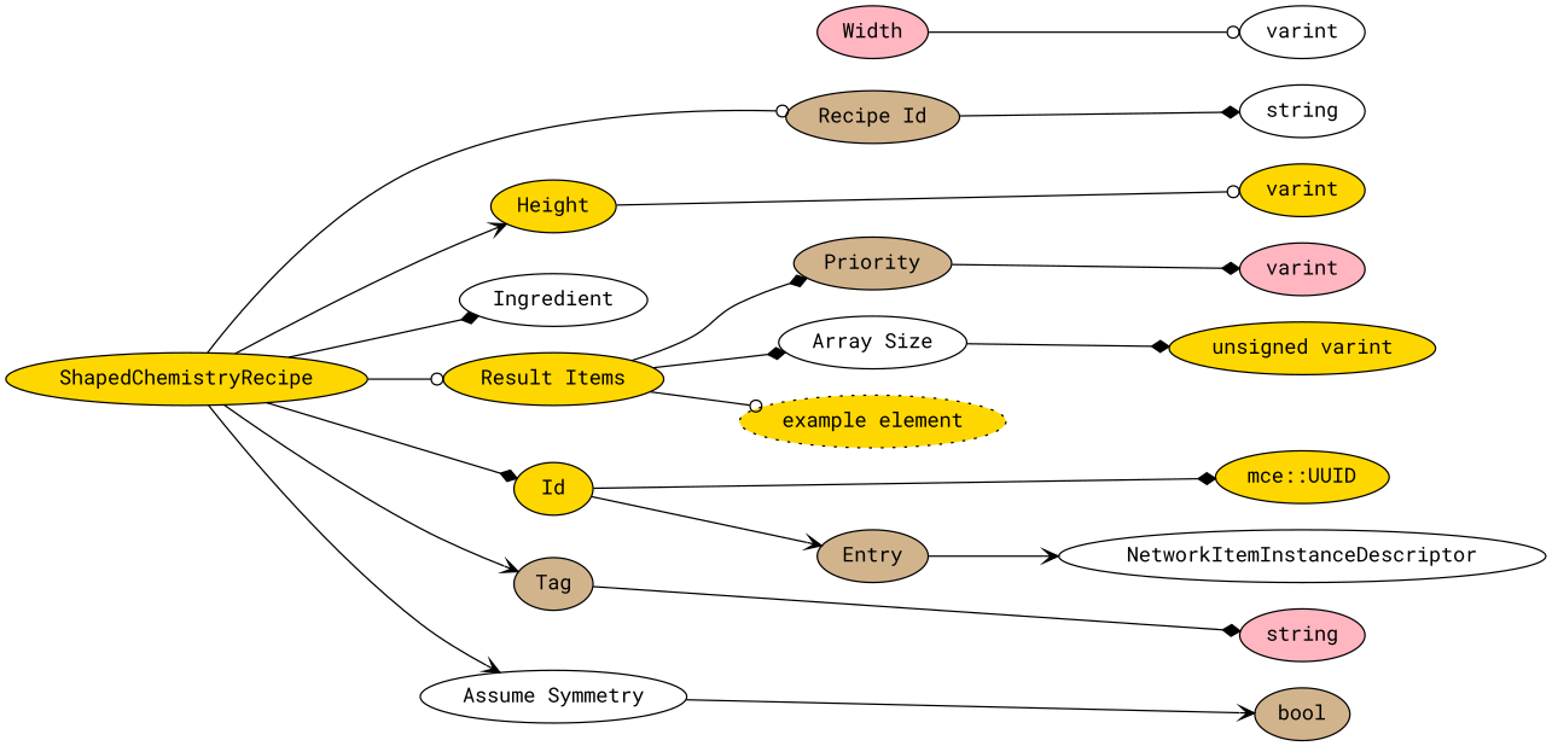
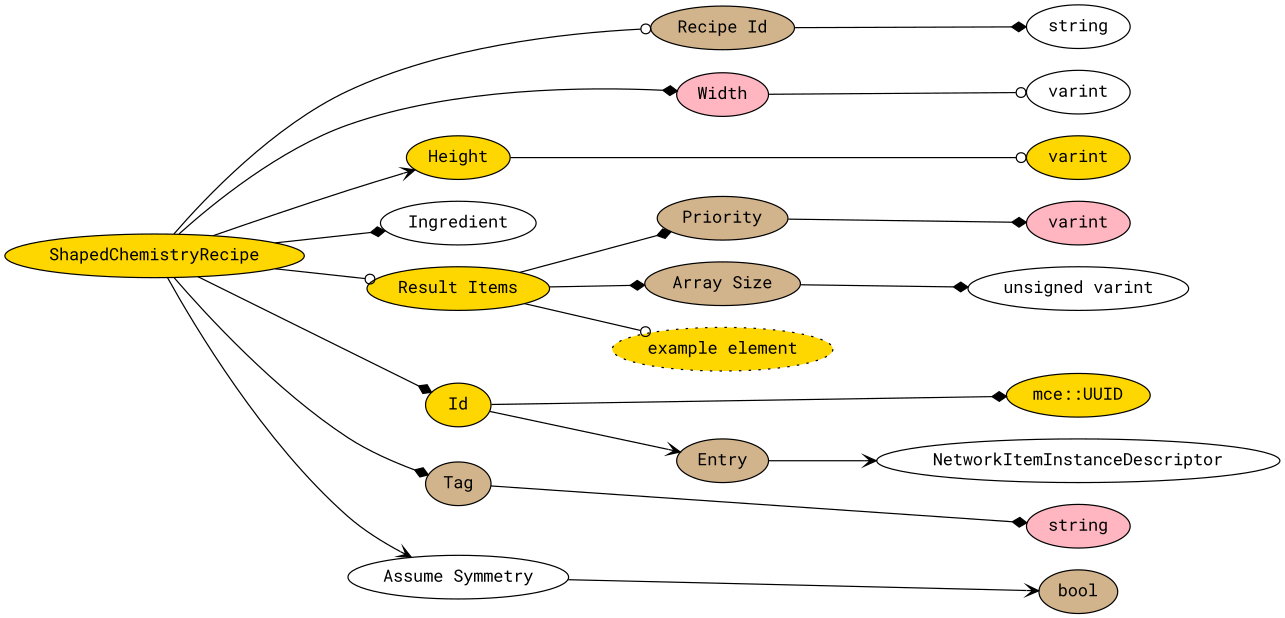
  digraph {
    fontname="Roboto Mono"
    rankdir=LR
    node [fillcolor=gold fontname="Roboto Mono" style=filled]
    edge [arrowhead=diamond fontname="Roboto Mono"]
    n1 [fillcolor=white label=string]
    n2 [fillcolor=white label=varint]
    n3 [label=varint]
-   n4 [label="unsigned varint"]
+   n4 [fillcolor=white label="unsigned varint"]
    n5 [fillcolor=white label=NetworkItemInstanceDescriptor]
    n6 [label="mce::UUID"]
    n7 [fillcolor=lightpink label=string]
    n8 [fillcolor=lightpink label=varint]
    n9 [fillcolor=tan label=bool]
    n10 [label=ShapedChemistryRecipe]
    n11 [fillcolor=tan label="Recipe Id"]
    n12 [fillcolor=lightpink label=Width]
    n13 [label=Height]
    n14 [fillcolor=white label=Ingredient]
    n15 [label="Result Items"]
    n16 [label=Id]
    n17 [fillcolor=tan label=Tag]
    n18 [fillcolor=white label="Assume Symmetry"]
    n19 [fillcolor=tan label=Priority]
-   n20 [fillcolor=white label="Array Size"]
+   n20 [fillcolor=tan label="Array Size"]
    n21 [label="example element" style="dotted,filled"]
    n22 [fillcolor=tan label=Entry]
    subgraph sub_1 {
      rank=max
      n1
      n2
      n3
      n4
      n5
      n6
      n7
      n8
      n9
    }
    n10 -> n11 [arrowhead=odot]
+   n10 -> n12
    n10 -> n13 [arrowhead=vee]
    n10 -> n14
    n10 -> n15 [arrowhead=odot]
    n10 -> n16
-   n10 -> n17 [arrowhead=vee]
+   n10 -> n17
    n10 -> n18 [arrowhead=vee]
    n11 -> n1
    n12 -> n2 [arrowhead=odot]
    n13 -> n3 [arrowhead=odot]
    n15 -> n19
    n15 -> n20
    n15 -> n21 [arrowhead=odot]
    n16 -> n6
    n16 -> n22 [arrowhead=vee]
    n17 -> n7
    n18 -> n9 [arrowhead=vee]
    n19 -> n8
    n20 -> n4
    n22 -> n5 [arrowhead=vee]
  }
